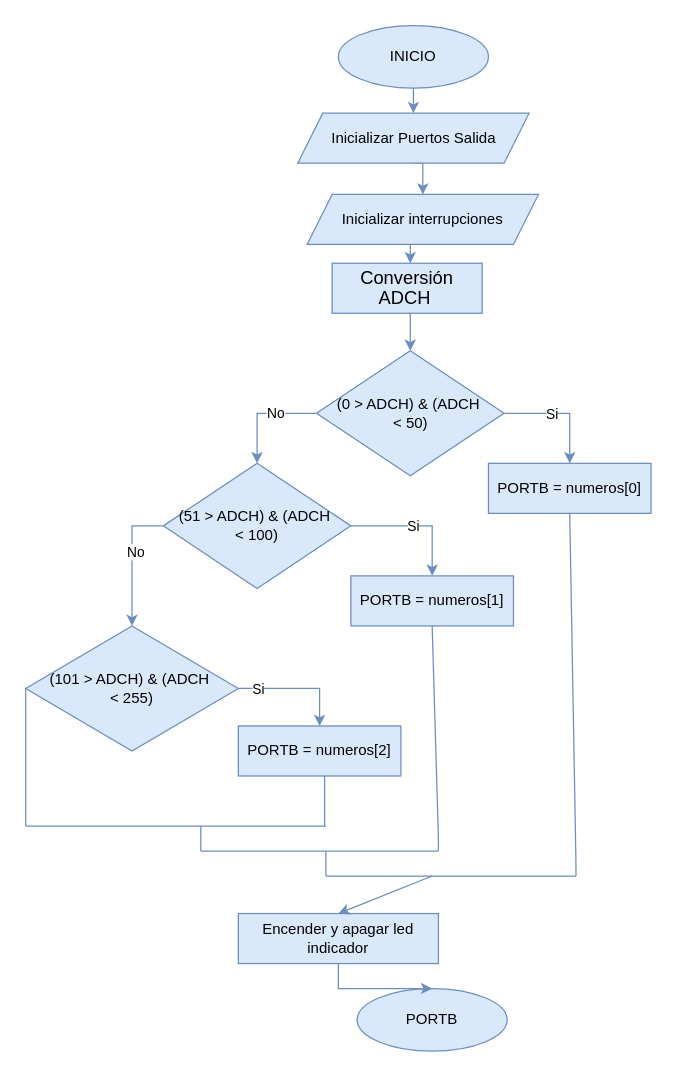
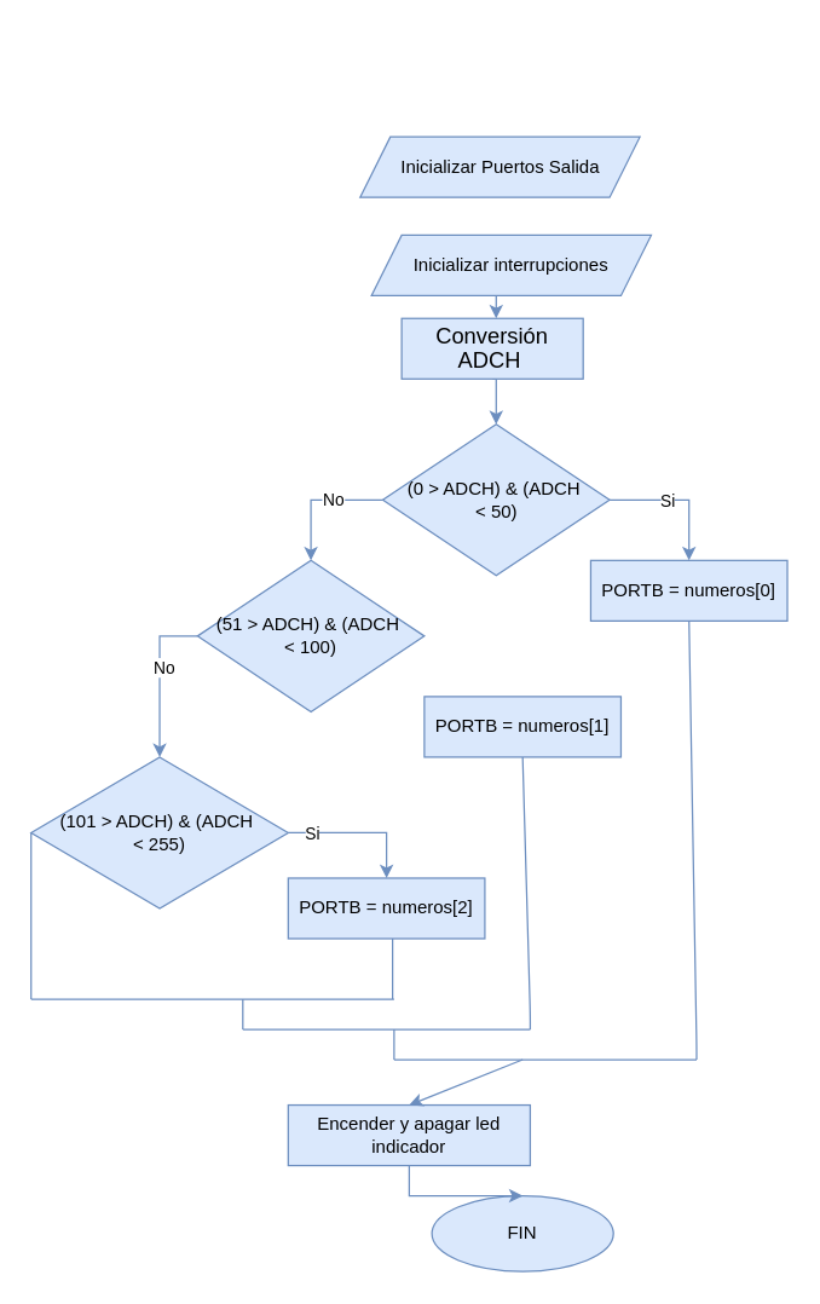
  <mxCell id="0" />
  <mxCell id="1" parent="0" />
- <mxCell id="2" style="edgeStyle=orthogonalEdgeStyle;rounded=0;orthogonalLoop=1;jettySize=auto;html=1;exitX=0.5;exitY=1;exitDx=0;exitDy=0;entryX=0.5;entryY=0;entryDx=0;entryDy=0;fillColor=#dae8fc;strokeColor=#6c8ebf;fontFamily=Helvetica;fontSize=12;" parent="1" source="3" target="6" edge="1"><mxGeometry relative="1" as="geometry" /></mxCell>
- <mxCell id="3" value="INICIO" style="ellipse;whiteSpace=wrap;html=1;fillColor=#dae8fc;strokeColor=#6c8ebf;fontFamily=Helvetica;fontSize=12;" parent="1" vertex="1"><mxGeometry x="270" y="20" width="120" height="50" as="geometry" /></mxCell>
- <mxCell id="4" value="PORTB" style="ellipse;whiteSpace=wrap;html=1;fillColor=#dae8fc;strokeColor=#6c8ebf;fontFamily=Helvetica;fontSize=12;" parent="1" vertex="1"><mxGeometry x="285" y="790" width="120" height="50" as="geometry" /></mxCell>
- <mxCell id="5" style="edgeStyle=orthogonalEdgeStyle;rounded=0;orthogonalLoop=1;jettySize=auto;html=1;exitX=0.5;exitY=1;exitDx=0;exitDy=0;entryX=0.5;entryY=0;entryDx=0;entryDy=0;fillColor=#dae8fc;strokeColor=#6c8ebf;fontFamily=Helvetica;fontSize=12;" parent="1" source="6" target="8" edge="1"><mxGeometry relative="1" as="geometry" /></mxCell>
+ <mxCell id="4" value="FIN" style="ellipse;whiteSpace=wrap;html=1;fillColor=#dae8fc;strokeColor=#6c8ebf;fontFamily=Helvetica;fontSize=12;" parent="1" vertex="1"><mxGeometry x="285" y="790" width="120" height="50" as="geometry" /></mxCell>
  <mxCell id="6" value="Inicializar Puertos Salida" style="shape=parallelogram;perimeter=parallelogramPerimeter;whiteSpace=wrap;html=1;fixedSize=1;fillColor=#dae8fc;strokeColor=#6c8ebf;fontFamily=Helvetica;fontSize=12;" parent="1" vertex="1"><mxGeometry x="237.5" y="90" width="185" height="40" as="geometry" /></mxCell>
  <mxCell id="7" style="edgeStyle=orthogonalEdgeStyle;rounded=0;orthogonalLoop=1;jettySize=auto;html=1;exitX=0.5;exitY=1;exitDx=0;exitDy=0;entryX=0.5;entryY=0;entryDx=0;entryDy=0;fillColor=#dae8fc;strokeColor=#6c8ebf;fontFamily=Helvetica;fontSize=12;" parent="1" source="8" edge="1"><mxGeometry relative="1" as="geometry"><mxPoint x="327.5" y="210" as="targetPoint" /></mxGeometry></mxCell>
  <mxCell id="8" value="Inicializar interrupciones" style="shape=parallelogram;perimeter=parallelogramPerimeter;whiteSpace=wrap;html=1;fixedSize=1;fillColor=#dae8fc;strokeColor=#6c8ebf;fontFamily=Helvetica;fontSize=12;" parent="1" vertex="1"><mxGeometry x="245" y="155" width="185" height="40" as="geometry" /></mxCell>
  <mxCell id="9" style="edgeStyle=orthogonalEdgeStyle;rounded=0;orthogonalLoop=1;jettySize=auto;html=1;exitX=0.5;exitY=1;exitDx=0;exitDy=0;entryX=0.5;entryY=0;entryDx=0;entryDy=0;fontFamily=Helvetica;fontSize=12;fillColor=#dae8fc;strokeColor=#6c8ebf;" parent="1" source="10" edge="1" target="15"><mxGeometry relative="1" as="geometry"><mxPoint x="327.5" y="270" as="targetPoint" /></mxGeometry></mxCell>
  <mxCell id="10" value="&lt;span style=&quot;font-size: 11.0pt ; line-height: 107% ; font-family: &amp;#34;calibri&amp;#34; , sans-serif&quot;&gt;Conversión&lt;br/&gt;ADCH&lt;/span&gt;&amp;nbsp;" style="rounded=0;whiteSpace=wrap;html=1;fillColor=#dae8fc;strokeColor=#6c8ebf;fontFamily=Helvetica;fontSize=12;" parent="1" vertex="1"><mxGeometry x="265" y="210" width="120" height="40" as="geometry" /></mxCell>
  <mxCell id="11" style="edgeStyle=orthogonalEdgeStyle;rounded=0;orthogonalLoop=1;jettySize=auto;html=1;exitX=1;exitY=0.5;exitDx=0;exitDy=0;fillColor=#dae8fc;strokeColor=#6c8ebf;" parent="1" source="15" target="16" edge="1"><mxGeometry relative="1" as="geometry" /></mxCell>
  <mxCell id="12" value="Si" style="edgeLabel;html=1;align=center;verticalAlign=middle;resizable=0;points=[];" parent="11" vertex="1" connectable="0"><mxGeometry x="-0.176" relative="1" as="geometry"><mxPoint as="offset" /></mxGeometry></mxCell>
  <mxCell id="13" style="edgeStyle=orthogonalEdgeStyle;rounded=0;orthogonalLoop=1;jettySize=auto;html=1;exitX=0;exitY=0.5;exitDx=0;exitDy=0;fillColor=#dae8fc;strokeColor=#6c8ebf;" parent="1" source="15" target="21" edge="1"><mxGeometry relative="1" as="geometry" /></mxCell>
  <mxCell id="14" value="No" style="edgeLabel;html=1;align=center;verticalAlign=middle;resizable=0;points=[];" parent="13" vertex="1" connectable="0"><mxGeometry x="-0.691" y="1" relative="1" as="geometry"><mxPoint x="-18.79" y="-1.01" as="offset" /></mxGeometry></mxCell>
  <mxCell id="15" value="(0 &amp;gt; ADCH) &amp;amp; (ADCH&amp;nbsp;&lt;br&gt;&amp;lt; 50)" style="rhombus;whiteSpace=wrap;html=1;fillColor=#dae8fc;strokeColor=#6c8ebf;" parent="1" vertex="1"><mxGeometry x="252.5" y="280" width="150" height="100" as="geometry" /></mxCell>
  <mxCell id="16" value="PORTB = numeros[0]" style="rounded=0;whiteSpace=wrap;html=1;fillColor=#dae8fc;strokeColor=#6c8ebf;fontFamily=Helvetica;fontSize=12;" parent="1" vertex="1"><mxGeometry x="390" y="370" width="130" height="40" as="geometry" /></mxCell>
- <mxCell id="17" style="edgeStyle=orthogonalEdgeStyle;rounded=0;orthogonalLoop=1;jettySize=auto;html=1;exitX=1;exitY=0.5;exitDx=0;exitDy=0;entryX=0.5;entryY=0;entryDx=0;entryDy=0;fillColor=#dae8fc;strokeColor=#6c8ebf;" parent="1" source="21" target="25" edge="1"><mxGeometry relative="1" as="geometry" /></mxCell>
- <mxCell id="18" value="Si" style="edgeLabel;html=1;align=center;verticalAlign=middle;resizable=0;points=[];" parent="17" vertex="1" connectable="0"><mxGeometry x="-0.068" relative="1" as="geometry"><mxPoint as="offset" /></mxGeometry></mxCell>
  <mxCell id="19" style="edgeStyle=orthogonalEdgeStyle;rounded=0;orthogonalLoop=1;jettySize=auto;html=1;exitX=0;exitY=0.5;exitDx=0;exitDy=0;entryX=0.5;entryY=0;entryDx=0;entryDy=0;fillColor=#dae8fc;strokeColor=#6c8ebf;" parent="1" source="21" target="24" edge="1"><mxGeometry relative="1" as="geometry" /></mxCell>
  <mxCell id="20" value="No" style="edgeLabel;html=1;align=center;verticalAlign=middle;resizable=0;points=[];" parent="19" vertex="1" connectable="0"><mxGeometry x="-0.139" y="2" relative="1" as="geometry"><mxPoint as="offset" /></mxGeometry></mxCell>
  <mxCell id="21" value="(51 &amp;gt; ADCH) &amp;amp; (ADCH&amp;nbsp;&lt;br&gt;&amp;lt; 100)" style="rhombus;whiteSpace=wrap;html=1;fillColor=#dae8fc;strokeColor=#6c8ebf;" parent="1" vertex="1"><mxGeometry x="130" y="370" width="150" height="100" as="geometry" /></mxCell>
  <mxCell id="22" style="edgeStyle=orthogonalEdgeStyle;rounded=0;orthogonalLoop=1;jettySize=auto;html=1;exitX=1;exitY=0.5;exitDx=0;exitDy=0;fillColor=#dae8fc;strokeColor=#6c8ebf;" parent="1" source="24" target="26" edge="1"><mxGeometry relative="1" as="geometry" /></mxCell>
  <mxCell id="23" value="Si" style="edgeLabel;html=1;align=center;verticalAlign=middle;resizable=0;points=[];" parent="22" vertex="1" connectable="0"><mxGeometry x="0.088" y="-4" relative="1" as="geometry"><mxPoint x="-36.63" y="-4" as="offset" /></mxGeometry></mxCell>
  <mxCell id="24" value="(101 &amp;gt; ADCH) &amp;amp; (ADCH&amp;nbsp;&lt;br&gt;&amp;lt; 255)" style="rhombus;whiteSpace=wrap;html=1;fillColor=#dae8fc;strokeColor=#6c8ebf;" parent="1" vertex="1"><mxGeometry x="20" y="500" width="170" height="100" as="geometry" /></mxCell>
  <mxCell id="25" value="PORTB = numeros[1]" style="rounded=0;whiteSpace=wrap;html=1;fillColor=#dae8fc;strokeColor=#6c8ebf;fontFamily=Helvetica;fontSize=12;" parent="1" vertex="1"><mxGeometry x="280" y="460" width="130" height="40" as="geometry" /></mxCell>
  <mxCell id="26" value="PORTB = numeros[2]" style="rounded=0;whiteSpace=wrap;html=1;fillColor=#dae8fc;strokeColor=#6c8ebf;fontFamily=Helvetica;fontSize=12;" parent="1" vertex="1"><mxGeometry x="190" y="580" width="130" height="40" as="geometry" /></mxCell>
  <mxCell id="27" value="" style="endArrow=none;html=1;entryX=0;entryY=0.5;entryDx=0;entryDy=0;fillColor=#dae8fc;strokeColor=#6c8ebf;" parent="1" target="24" edge="1"><mxGeometry width="50" height="50" relative="1" as="geometry"><mxPoint x="20" y="660" as="sourcePoint" /><mxPoint x="20" y="580" as="targetPoint" /></mxGeometry></mxCell>
  <mxCell id="28" value="" style="endArrow=none;html=1;fillColor=#dae8fc;strokeColor=#6c8ebf;" parent="1" edge="1"><mxGeometry width="50" height="50" relative="1" as="geometry"><mxPoint x="20" y="660" as="sourcePoint" /><mxPoint x="260" y="660" as="targetPoint" /></mxGeometry></mxCell>
  <mxCell id="29" value="" style="endArrow=none;html=1;entryX=0.5;entryY=1;entryDx=0;entryDy=0;fillColor=#dae8fc;strokeColor=#6c8ebf;" parent="1" edge="1"><mxGeometry width="50" height="50" relative="1" as="geometry"><mxPoint x="259" y="660" as="sourcePoint" /><mxPoint x="259" y="620" as="targetPoint" /><Array as="points"><mxPoint x="259" y="630" /></Array></mxGeometry></mxCell>
  <mxCell id="30" value="" style="endArrow=none;html=1;entryX=0.5;entryY=1;entryDx=0;entryDy=0;fillColor=#dae8fc;strokeColor=#6c8ebf;" parent="1" edge="1"><mxGeometry width="50" height="50" relative="1" as="geometry"><mxPoint x="350" y="680" as="sourcePoint" /><mxPoint x="345" y="500" as="targetPoint" /><Array as="points"><mxPoint x="350" y="670" /></Array></mxGeometry></mxCell>
  <mxCell id="31" value="" style="endArrow=none;html=1;fillColor=#dae8fc;strokeColor=#6c8ebf;" parent="1" edge="1"><mxGeometry width="50" height="50" relative="1" as="geometry"><mxPoint x="160" y="680" as="sourcePoint" /><mxPoint x="350" y="680" as="targetPoint" /></mxGeometry></mxCell>
  <mxCell id="32" value="" style="endArrow=none;html=1;fillColor=#dae8fc;strokeColor=#6c8ebf;" parent="1" edge="1"><mxGeometry width="50" height="50" relative="1" as="geometry"><mxPoint x="160" y="680" as="sourcePoint" /><mxPoint x="160" y="660" as="targetPoint" /></mxGeometry></mxCell>
  <mxCell id="33" value="" style="endArrow=none;html=1;fillColor=#dae8fc;strokeColor=#6c8ebf;" parent="1" edge="1"><mxGeometry width="50" height="50" relative="1" as="geometry"><mxPoint x="260" y="700" as="sourcePoint" /><mxPoint x="460" y="700" as="targetPoint" /></mxGeometry></mxCell>
  <mxCell id="34" value="" style="endArrow=none;html=1;fillColor=#dae8fc;strokeColor=#6c8ebf;" parent="1" edge="1"><mxGeometry width="50" height="50" relative="1" as="geometry"><mxPoint x="260" y="700" as="sourcePoint" /><mxPoint x="260" y="680" as="targetPoint" /></mxGeometry></mxCell>
  <mxCell id="35" value="" style="endArrow=none;html=1;entryX=0.5;entryY=1;entryDx=0;entryDy=0;fillColor=#dae8fc;strokeColor=#6c8ebf;" parent="1" target="16" edge="1"><mxGeometry width="50" height="50" relative="1" as="geometry"><mxPoint x="460" y="700" as="sourcePoint" /><mxPoint x="435" y="590" as="targetPoint" /><Array as="points"><mxPoint x="460" y="690" /></Array></mxGeometry></mxCell>
  <mxCell id="36" style="edgeStyle=orthogonalEdgeStyle;rounded=0;orthogonalLoop=1;jettySize=auto;html=1;exitX=0.5;exitY=1;exitDx=0;exitDy=0;entryX=0.5;entryY=0;entryDx=0;entryDy=0;fillColor=#dae8fc;strokeColor=#6c8ebf;" edge="1" parent="1" source="37" target="4"><mxGeometry relative="1" as="geometry" /></mxCell>
  <mxCell id="37" value="Encender y apagar led indicador" style="rounded=0;whiteSpace=wrap;html=1;fillColor=#dae8fc;strokeColor=#6c8ebf;fontFamily=Helvetica;fontSize=12;" vertex="1" parent="1"><mxGeometry x="190" y="730" width="160" height="40" as="geometry" /></mxCell>
  <mxCell id="38" value="" style="endArrow=classic;html=1;entryX=0.5;entryY=0;entryDx=0;entryDy=0;fillColor=#dae8fc;strokeColor=#6c8ebf;" edge="1" parent="1" target="37"><mxGeometry width="50" height="50" relative="1" as="geometry"><mxPoint x="345" y="700" as="sourcePoint" /><mxPoint x="390" y="650" as="targetPoint" /></mxGeometry></mxCell>
